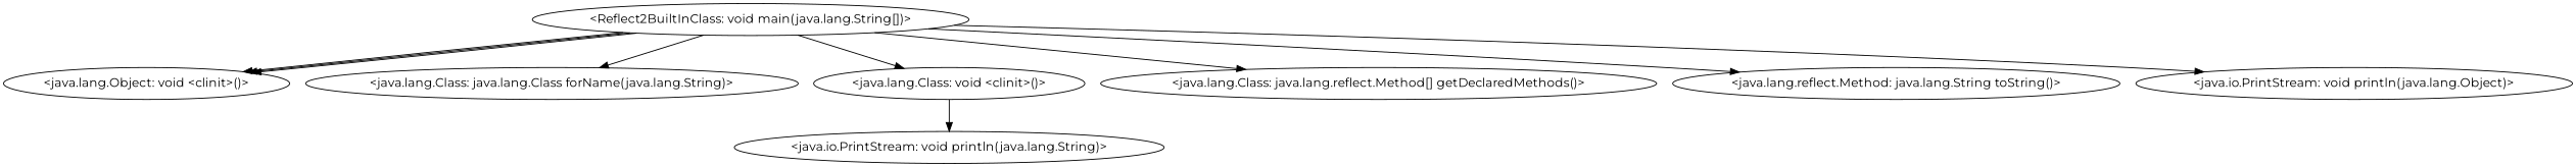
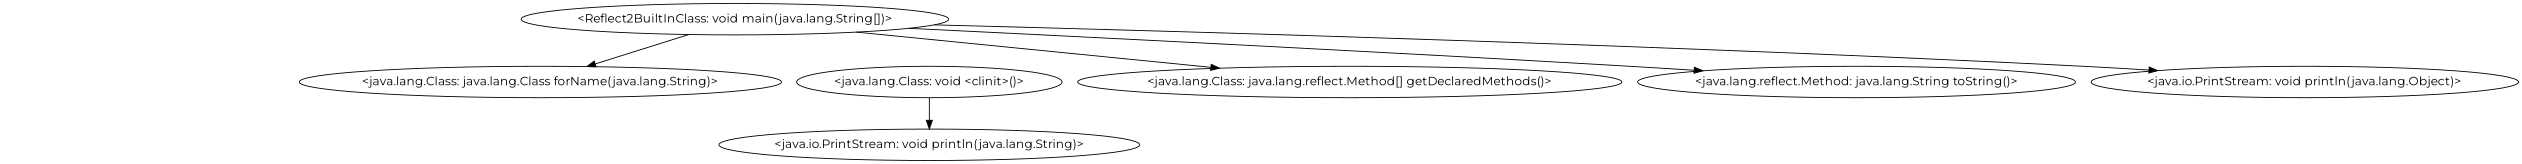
  digraph {
    fontname=Montserrat
    node [fontname=Montserrat]
    edge [fontname=Montserrat]
    "<Reflect2BuiltInClass: void main(java.lang.String[])>"
-   "<java.lang.Object: void <clinit>()>"
    "<java.lang.Class: java.lang.Class forName(java.lang.String)>"
    "<java.lang.Class: void <clinit>()>"
    "<java.lang.Class: java.lang.reflect.Method[] getDeclaredMethods()>"
    "<java.lang.reflect.Method: java.lang.String toString()>"
    "<java.io.PrintStream: void println(java.lang.Object)>"
    "<java.io.PrintStream: void println(java.lang.String)>"
-   "<Reflect2BuiltInClass: void main(java.lang.String[])>" -> "<java.lang.Object: void <clinit>()>"
-   "<Reflect2BuiltInClass: void main(java.lang.String[])>" -> "<java.lang.Object: void <clinit>()>"
-   "<Reflect2BuiltInClass: void main(java.lang.String[])>" -> "<java.lang.Object: void <clinit>()>"
    "<Reflect2BuiltInClass: void main(java.lang.String[])>" -> "<java.lang.Class: java.lang.Class forName(java.lang.String)>"
-   "<Reflect2BuiltInClass: void main(java.lang.String[])>" -> "<java.lang.Class: void <clinit>()>"
    "<Reflect2BuiltInClass: void main(java.lang.String[])>" -> "<java.lang.Class: java.lang.reflect.Method[] getDeclaredMethods()>"
    "<Reflect2BuiltInClass: void main(java.lang.String[])>" -> "<java.lang.reflect.Method: java.lang.String toString()>"
    "<Reflect2BuiltInClass: void main(java.lang.String[])>" -> "<java.io.PrintStream: void println(java.lang.Object)>"
    "<java.lang.Class: void <clinit>()>" -> "<java.io.PrintStream: void println(java.lang.String)>"
  }
